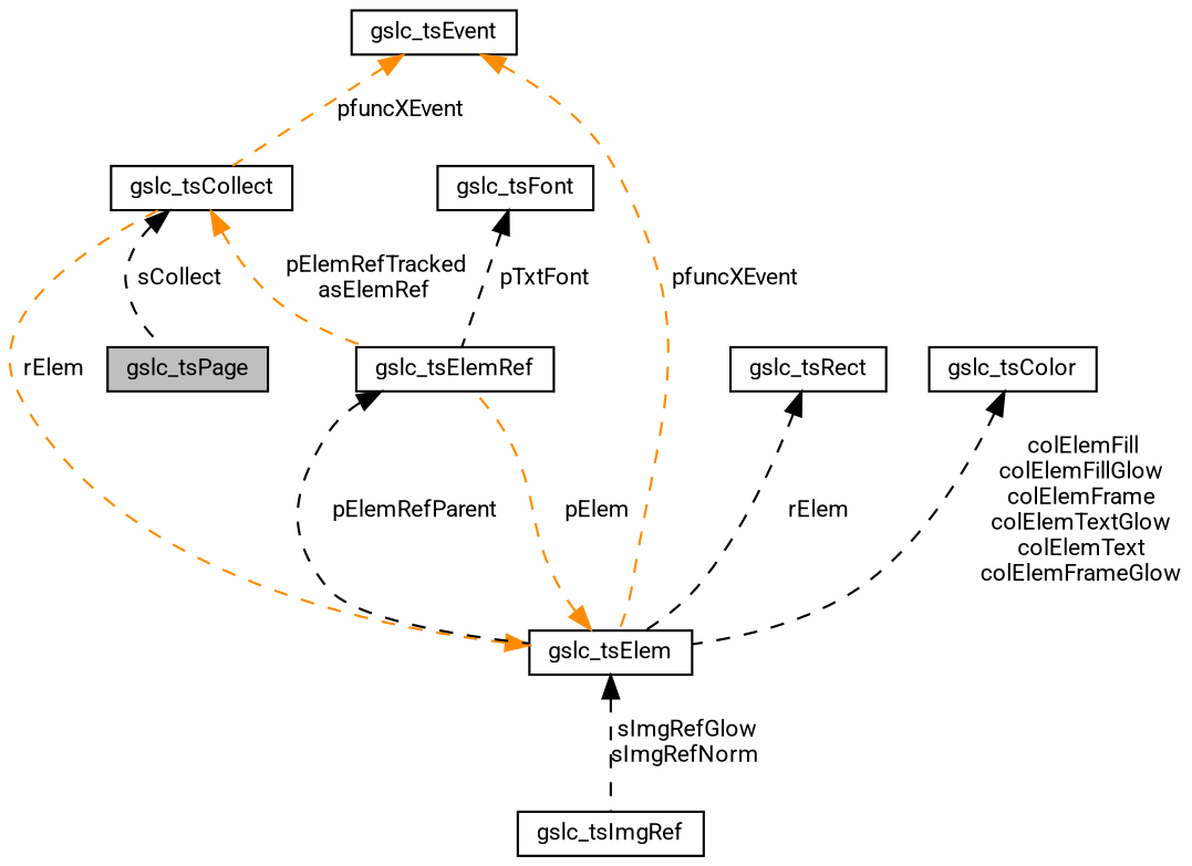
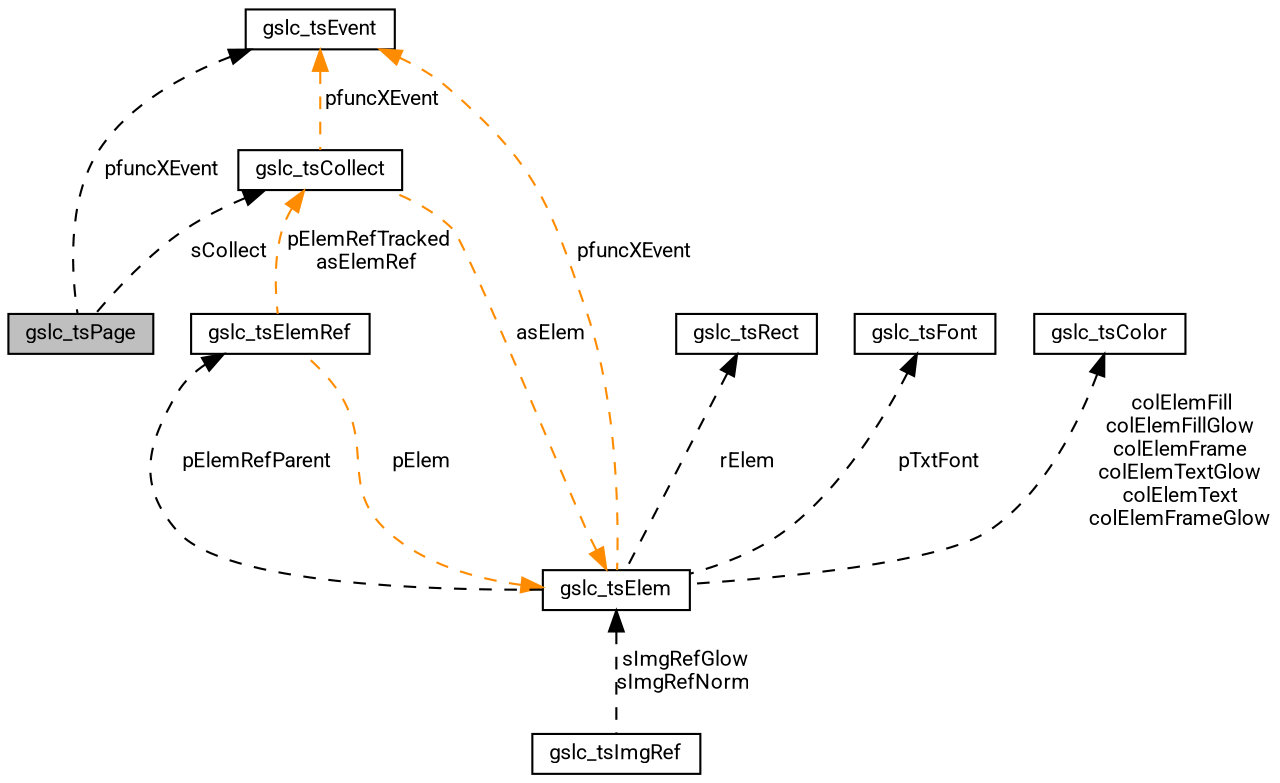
  digraph {
    fontname=Roboto
    node [color=black fillcolor=white fontname=Roboto fontsize=10 shape=record style=filled]
    edge [color=black dir=back fontname=Roboto fontsize=10 labelfontname=Helvetica labelfontsize=10 style=dashed]
    n1 [fillcolor=grey75 fontcolor=black height=0.2 label=gslc_tsPage width=0.4]
    n2 [height=0.2 label=gslc_tsEvent width=0.4]
    n3 [height=0.2 label=gslc_tsCollect width=0.4]
    n4 [height=0.2 label=gslc_tsElem width=0.4]
    n5 [height=0.2 label=gslc_tsElemRef width=0.4]
    n6 [height=0.2 label=gslc_tsImgRef width=0.4]
    n7 [height=0.2 label=gslc_tsRect width=0.4]
    n8 [height=0.2 label=gslc_tsFont width=0.4]
    n9 [height=0.2 label=gslc_tsColor width=0.4]
+   n2 -> n1 [label=" pfuncXEvent"]
    n2 -> n3 [color=darkorange label=" pfuncXEvent"]
    n2 -> n4 [color=darkorange label=" pfuncXEvent"]
    n3 -> n1 [label=" sCollect"]
    n3 -> n5 [color=darkorange label=" pElemRefTracked\nasElemRef"]
-   n4 -> n3 [color=darkorange label=" rElem"]
+   n4 -> n3 [color=darkorange label=" asElem"]
    n4 -> n5 [color=darkorange label=" pElem"]
    n4 -> n6 [label=" sImgRefGlow\nsImgRefNorm"]
    n5 -> n4 [label=" pElemRefParent"]
    n7 -> n4 [label=" rElem"]
-   n8 -> n5 [label=" pTxtFont"]
+   n8 -> n4 [label=" pTxtFont"]
    n9 -> n4 [label=" colElemFill\ncolElemFillGlow\ncolElemFrame\ncolElemTextGlow\ncolElemText\ncolElemFrameGlow"]
  }
